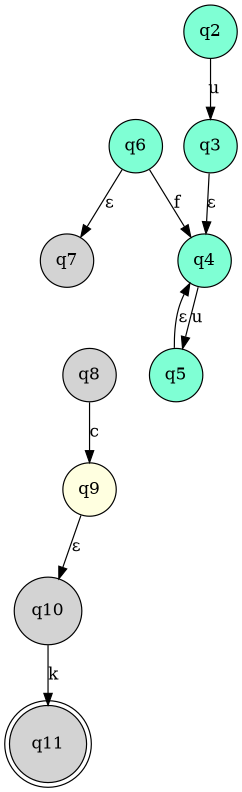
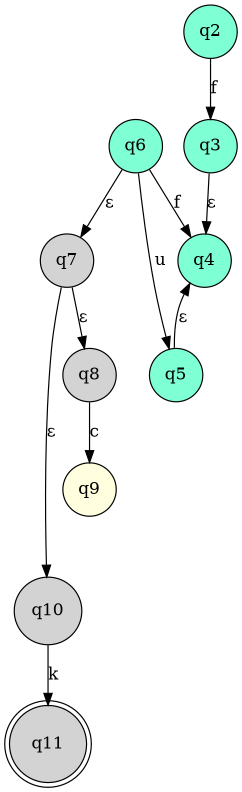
  digraph {
    rankdir=TB
    node [fillcolor=aquamarine shape=circle style=filled]
    n1 [label=q2]
    n2 [label=q3]
    n3 [label=q4]
    n4 [label=q6]
    n5 [fillcolor=lightgrey label=q7]
    n6 [label=q5]
    n7 [fillcolor=lightgrey label=q8]
    n8 [fillcolor=lightyellow label=q9]
    n9 [fillcolor=lightgrey label=q10]
    n10 [fillcolor=lightgrey label=q11 shape=doublecircle]
-   n1 -> n2 [label=u]
+   n1 -> n2 [label=f]
    n2 -> n3 [label="ε"]
-   n3 -> n6 [label=u]
+   n4 -> n6 [label=u]
    n4 -> n3 [label=f]
    n4 -> n5 [label="ε"]
+   n5 -> n7 [label="ε"]
    n6 -> n3 [label="ε"]
    n7 -> n8 [label=c]
-   n8 -> n9 [label="ε"]
+   n5 -> n9 [label="ε"]
    n9 -> n10 [label=k]
  }
